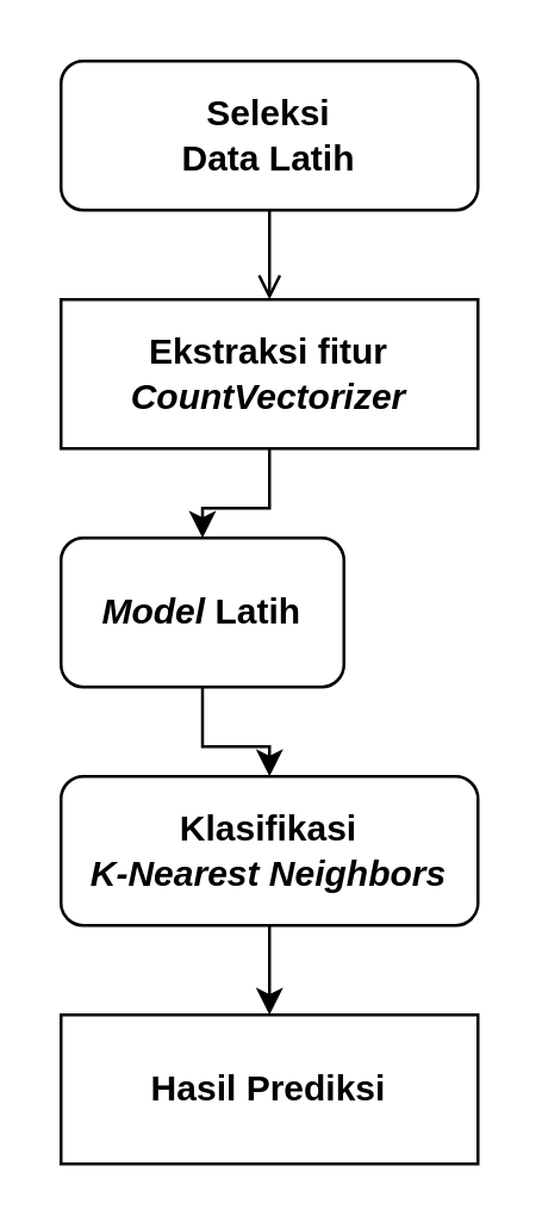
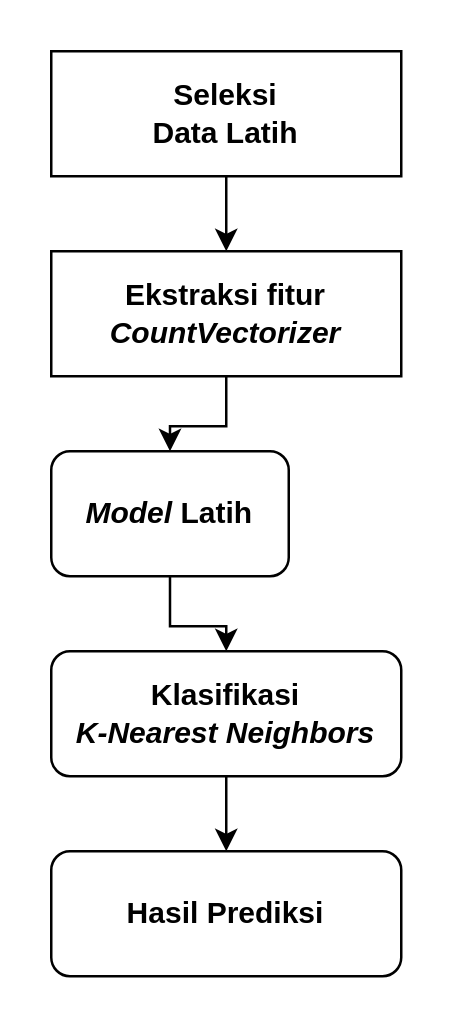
  <mxCell id="0" />
  <mxCell id="1" parent="0" />
- <mxCell id="2" style="edgeStyle=orthogonalEdgeStyle;rounded=0;orthogonalLoop=1;jettySize=auto;html=1;entryX=0.5;entryY=0;entryDx=0;entryDy=0;endArrow=open;" parent="1" source="3" target="5" edge="1"><mxGeometry relative="1" as="geometry" /></mxCell>
- <mxCell id="3" value="&lt;b&gt;Seleksi &lt;br&gt;Data Latih&lt;br&gt;&lt;/b&gt;" style="rounded=1;whiteSpace=wrap;html=1;" parent="1" vertex="1"><mxGeometry x="20" y="20" width="140" height="50" as="geometry" /></mxCell>
+ <mxCell id="2" style="edgeStyle=orthogonalEdgeStyle;rounded=0;orthogonalLoop=1;jettySize=auto;html=1;entryX=0.5;entryY=0;entryDx=0;entryDy=0;" parent="1" source="3" target="5" edge="1"><mxGeometry relative="1" as="geometry" /></mxCell>
+ <mxCell id="3" value="&lt;b&gt;Seleksi &lt;br&gt;Data Latih&lt;br&gt;&lt;/b&gt;" style="whiteSpace=wrap;html=1;rounded=0;" parent="1" vertex="1"><mxGeometry x="20" y="20" width="140" height="50" as="geometry" /></mxCell>
  <mxCell id="4" style="edgeStyle=orthogonalEdgeStyle;rounded=0;orthogonalLoop=1;jettySize=auto;html=1;entryX=0.5;entryY=0;entryDx=0;entryDy=0;" edge="1" parent="1" source="5" target="9"><mxGeometry relative="1" as="geometry" /></mxCell>
  <mxCell id="5" value="&lt;span style=&quot;line-height: 107%&quot;&gt;&lt;b&gt;Ekstraksi fitur&lt;br&gt;&lt;i&gt;CountVectorizer&lt;/i&gt;&lt;/b&gt;&lt;/span&gt;&lt;b&gt;&lt;br&gt;&lt;/b&gt;" style="whiteSpace=wrap;html=1;rounded=0;" parent="1" vertex="1"><mxGeometry x="20" y="100" width="140" height="50" as="geometry" /></mxCell>
  <mxCell id="6" style="edgeStyle=orthogonalEdgeStyle;rounded=0;orthogonalLoop=1;jettySize=auto;html=1;entryX=0.5;entryY=0;entryDx=0;entryDy=0;" edge="1" parent="1" source="7" target="10"><mxGeometry relative="1" as="geometry" /></mxCell>
  <mxCell id="7" value="&lt;b&gt;Klasifikasi&lt;br&gt;&lt;i&gt;K-Nearest Neighbors&lt;/i&gt;&lt;/b&gt;" style="rounded=1;whiteSpace=wrap;html=1;" parent="1" vertex="1"><mxGeometry x="20" y="260" width="140" height="50" as="geometry" /></mxCell>
  <mxCell id="8" style="edgeStyle=orthogonalEdgeStyle;rounded=0;orthogonalLoop=1;jettySize=auto;html=1;entryX=0.5;entryY=0;entryDx=0;entryDy=0;" edge="1" parent="1" source="9" target="7"><mxGeometry relative="1" as="geometry" /></mxCell>
  <mxCell id="9" value="&lt;b&gt;&lt;i&gt;Model &lt;/i&gt;Latih&lt;br&gt;&lt;/b&gt;" style="rounded=1;whiteSpace=wrap;html=1;" parent="1" vertex="1"><mxGeometry x="20" y="180" width="95" height="50" as="geometry" /></mxCell>
- <mxCell id="10" value="&lt;b&gt;Hasil Prediksi&lt;br&gt;&lt;/b&gt;" style="whiteSpace=wrap;html=1;rounded=0;" vertex="1" parent="1"><mxGeometry x="20" y="340" width="140" height="50" as="geometry" /></mxCell>
+ <mxCell id="10" value="&lt;b&gt;Hasil Prediksi&lt;br&gt;&lt;/b&gt;" style="rounded=1;whiteSpace=wrap;html=1;" vertex="1" parent="1"><mxGeometry x="20" y="340" width="140" height="50" as="geometry" /></mxCell>
